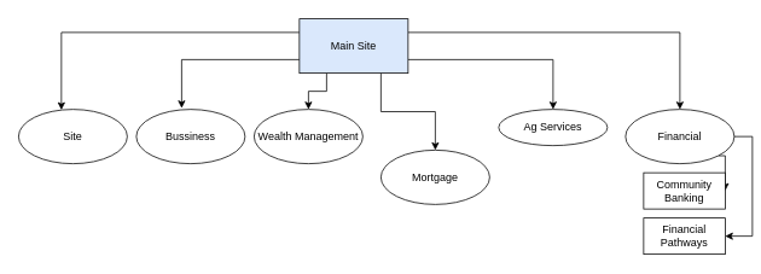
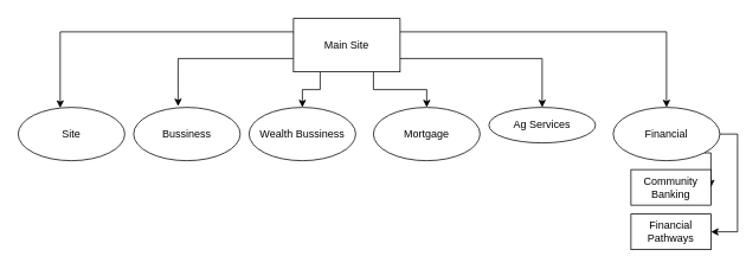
  <mxCell id="0" />
  <mxCell id="1" parent="0" />
  <mxCell id="2" style="edgeStyle=orthogonalEdgeStyle;rounded=0;orthogonalLoop=1;jettySize=auto;html=1;exitX=0.25;exitY=1;exitDx=0;exitDy=0;" edge="1" parent="1" source="8" target="11"><mxGeometry relative="1" as="geometry" /></mxCell>
  <mxCell id="3" style="edgeStyle=orthogonalEdgeStyle;rounded=0;orthogonalLoop=1;jettySize=auto;html=1;exitX=0.75;exitY=1;exitDx=0;exitDy=0;entryX=0.5;entryY=0;entryDx=0;entryDy=0;" edge="1" parent="1" source="8" target="12"><mxGeometry relative="1" as="geometry" /></mxCell>
  <mxCell id="4" style="edgeStyle=orthogonalEdgeStyle;rounded=0;orthogonalLoop=1;jettySize=auto;html=1;exitX=0;exitY=0.75;exitDx=0;exitDy=0;entryX=0.417;entryY=-0.022;entryDx=0;entryDy=0;entryPerimeter=0;" edge="1" parent="1" source="8" target="10"><mxGeometry relative="1" as="geometry" /></mxCell>
  <mxCell id="5" style="edgeStyle=orthogonalEdgeStyle;rounded=0;orthogonalLoop=1;jettySize=auto;html=1;exitX=0;exitY=0.25;exitDx=0;exitDy=0;entryX=0.394;entryY=0.011;entryDx=0;entryDy=0;entryPerimeter=0;" edge="1" parent="1" source="8" target="9"><mxGeometry relative="1" as="geometry" /></mxCell>
  <mxCell id="6" style="edgeStyle=orthogonalEdgeStyle;rounded=0;orthogonalLoop=1;jettySize=auto;html=1;exitX=1;exitY=0.25;exitDx=0;exitDy=0;entryX=0.5;entryY=0;entryDx=0;entryDy=0;" edge="1" parent="1" source="8" target="16"><mxGeometry relative="1" as="geometry" /></mxCell>
  <mxCell id="7" style="edgeStyle=orthogonalEdgeStyle;rounded=0;orthogonalLoop=1;jettySize=auto;html=1;exitX=1;exitY=0.75;exitDx=0;exitDy=0;entryX=0.5;entryY=0;entryDx=0;entryDy=0;" edge="1" parent="1" source="8" target="13"><mxGeometry relative="1" as="geometry" /></mxCell>
- <mxCell id="8" value="Main Site" style="whiteSpace=wrap;html=1;fillColor=#dae8fc;" vertex="1" parent="1"><mxGeometry x="330" y="20" width="120" height="60" as="geometry" /></mxCell>
+ <mxCell id="8" value="Main Site" style="whiteSpace=wrap;html=1;" vertex="1" parent="1"><mxGeometry x="330" y="20" width="120" height="60" as="geometry" /></mxCell>
  <mxCell id="9" value="Site" style="ellipse;whiteSpace=wrap;html=1;" vertex="1" parent="1"><mxGeometry x="20" y="120" width="120" height="60" as="geometry" /></mxCell>
  <mxCell id="10" value="Bussiness" style="ellipse;whiteSpace=wrap;html=1;" vertex="1" parent="1"><mxGeometry x="150" y="120" width="120" height="60" as="geometry" /></mxCell>
- <mxCell id="11" value="Wealth Management" style="ellipse;whiteSpace=wrap;html=1;" vertex="1" parent="1"><mxGeometry x="280" y="120" width="120" height="60" as="geometry" /></mxCell>
- <mxCell id="12" value="Mortgage" style="ellipse;whiteSpace=wrap;html=1;" vertex="1" parent="1"><mxGeometry x="420" y="165" width="120" height="60" as="geometry" /></mxCell>
+ <mxCell id="11" value="Wealth Bussiness" style="ellipse;whiteSpace=wrap;html=1;" vertex="1" parent="1"><mxGeometry x="280" y="120" width="120" height="60" as="geometry" /></mxCell>
+ <mxCell id="12" value="Mortgage" style="ellipse;whiteSpace=wrap;html=1;" vertex="1" parent="1"><mxGeometry x="420" y="120" width="120" height="60" as="geometry" /></mxCell>
  <mxCell id="13" value="Ag Services" style="ellipse;whiteSpace=wrap;html=1;" vertex="1" parent="1"><mxGeometry x="550" y="120" width="120" height="40" as="geometry" /></mxCell>
  <mxCell id="14" style="edgeStyle=orthogonalEdgeStyle;rounded=0;orthogonalLoop=1;jettySize=auto;html=1;exitX=1;exitY=1;exitDx=0;exitDy=0;entryX=1;entryY=0.5;entryDx=0;entryDy=0;" edge="1" parent="1" source="16" target="17"><mxGeometry relative="1" as="geometry" /></mxCell>
  <mxCell id="15" style="edgeStyle=orthogonalEdgeStyle;rounded=0;orthogonalLoop=1;jettySize=auto;html=1;exitX=1;exitY=0.5;exitDx=0;exitDy=0;entryX=1;entryY=0.5;entryDx=0;entryDy=0;" edge="1" parent="1" source="16" target="18"><mxGeometry relative="1" as="geometry" /></mxCell>
  <mxCell id="16" value="Financial" style="ellipse;whiteSpace=wrap;html=1;" vertex="1" parent="1"><mxGeometry x="690" y="120" width="120" height="60" as="geometry" /></mxCell>
  <mxCell id="17" value="Community Banking" style="whiteSpace=wrap;html=1;" vertex="1" parent="1"><mxGeometry x="710" y="190" width="90" height="40" as="geometry" /></mxCell>
  <mxCell id="18" value="Financial Pathways" style="whiteSpace=wrap;html=1;" vertex="1" parent="1"><mxGeometry x="710" y="240" width="90" height="40" as="geometry" /></mxCell>
